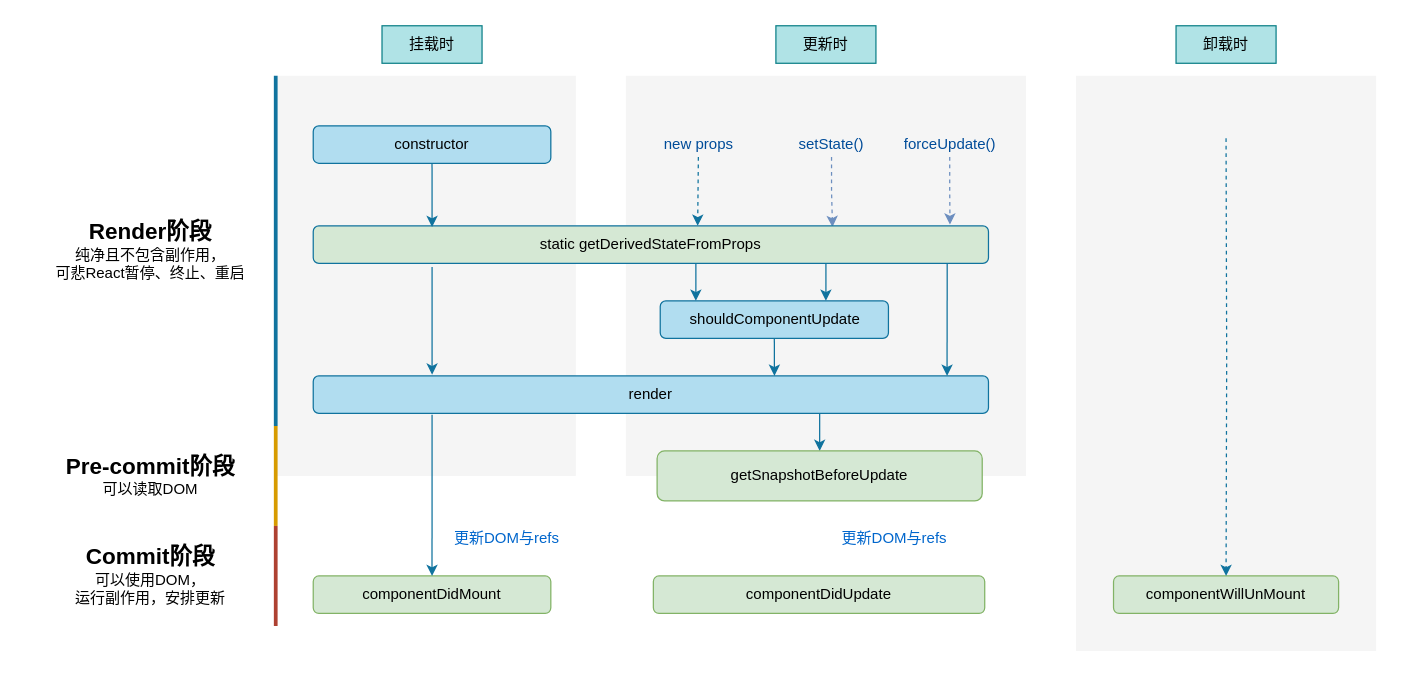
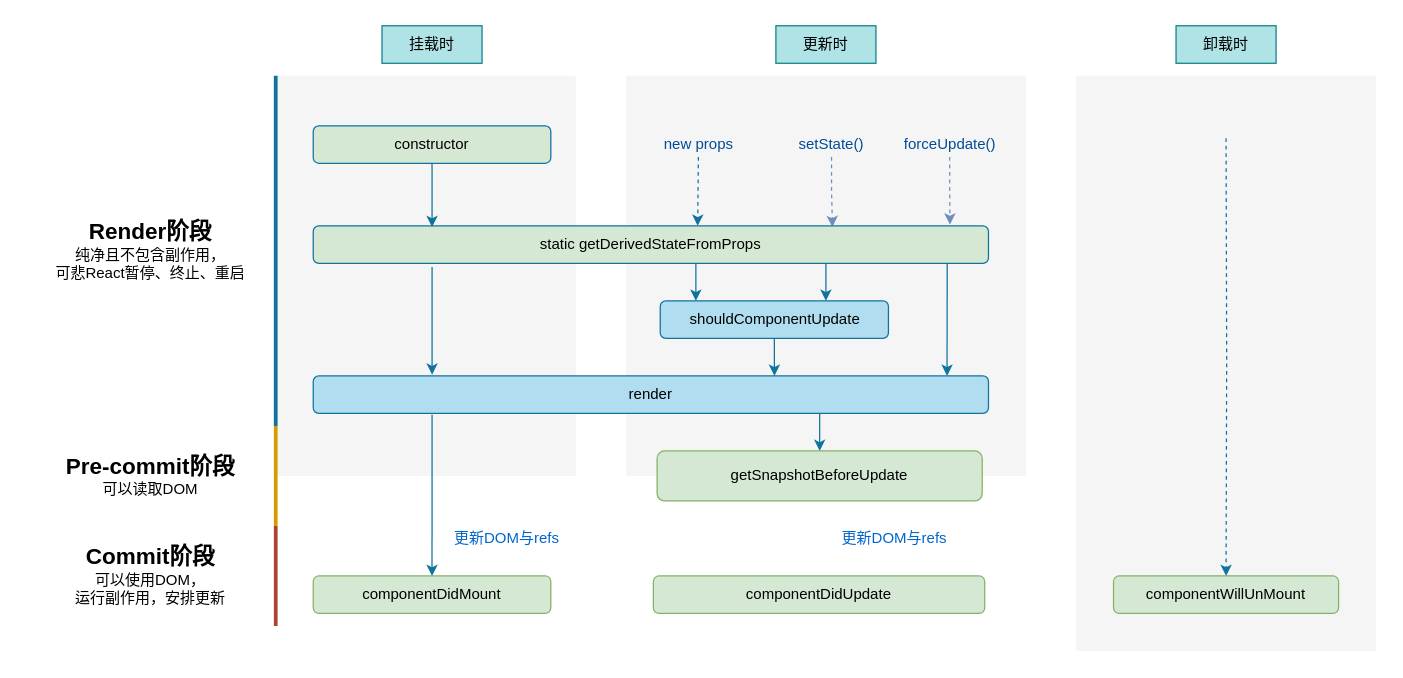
  <mxCell id="0" />
  <mxCell id="1" parent="0" />
  <mxCell id="2" value="" style="rounded=0;whiteSpace=wrap;html=1;fillColor=#f5f5f5;strokeColor=none;fontColor=#333333;dashed=1;dashPattern=1 2;" parent="1" vertex="1"><mxGeometry x="860" y="60" width="240" height="460" as="geometry" /></mxCell>
  <mxCell id="3" value="挂载时" style="text;html=1;strokeColor=#0e8088;fillColor=#b0e3e6;align=center;verticalAlign=middle;whiteSpace=wrap;rounded=0;" parent="1" vertex="1"><mxGeometry x="305" y="20" width="80" height="30" as="geometry" /></mxCell>
  <mxCell id="4" value="" style="rounded=0;whiteSpace=wrap;html=1;fillColor=#f5f5f5;strokeColor=none;fontColor=#333333;dashed=1;dashPattern=1 2;" parent="1" vertex="1"><mxGeometry x="220" y="60" width="240" height="320" as="geometry" /></mxCell>
- <mxCell id="5" value="constructor" style="rounded=1;whiteSpace=wrap;html=1;fillColor=#b1ddf0;strokeColor=#10739e;" parent="1" vertex="1"><mxGeometry x="250" y="100" width="190" height="30" as="geometry" /></mxCell>
+ <mxCell id="5" value="constructor" style="rounded=1;whiteSpace=wrap;html=1;fillColor=#d5e8d4;strokeColor=#10739e;" parent="1" vertex="1"><mxGeometry x="250" y="100" width="190" height="30" as="geometry" /></mxCell>
  <mxCell id="6" value="" style="rounded=0;whiteSpace=wrap;html=1;fillColor=#f5f5f5;strokeColor=none;fontColor=#333333;dashed=1;dashPattern=1 2;" parent="1" vertex="1"><mxGeometry x="500" y="60" width="320" height="320" as="geometry" /></mxCell>
  <mxCell id="7" value="shouldComponentUpdate" style="rounded=1;whiteSpace=wrap;html=1;fillColor=#b1ddf0;strokeColor=#10739e;" parent="1" vertex="1"><mxGeometry x="527.5" y="240" width="182.5" height="30" as="geometry" /></mxCell>
  <mxCell id="8" style="edgeStyle=orthogonalEdgeStyle;rounded=0;orthogonalLoop=1;jettySize=auto;html=1;entryX=0.5;entryY=0;entryDx=0;entryDy=0;fontColor=#004C99;fillColor=#b1ddf0;strokeColor=#10739e;" parent="1" target="14" edge="1"><mxGeometry relative="1" as="geometry"><mxPoint x="658" y="330" as="sourcePoint" /></mxGeometry></mxCell>
  <mxCell id="9" value="componentDidMount" style="rounded=1;whiteSpace=wrap;html=1;fillColor=#d5e8d4;strokeColor=#82b366;" parent="1" vertex="1"><mxGeometry x="250" y="460" width="190" height="30" as="geometry" /></mxCell>
  <mxCell id="10" value="componentDidUpdate" style="rounded=1;whiteSpace=wrap;html=1;fillColor=#d5e8d4;strokeColor=#82b366;" parent="1" vertex="1"><mxGeometry x="522" y="460" width="265" height="30" as="geometry" /></mxCell>
  <mxCell id="11" value="componentWillUnMount" style="rounded=1;whiteSpace=wrap;html=1;fillColor=#d5e8d4;strokeColor=#82b366;" parent="1" vertex="1"><mxGeometry x="890" y="460" width="180" height="30" as="geometry" /></mxCell>
  <mxCell id="12" style="edgeStyle=orthogonalEdgeStyle;rounded=0;orthogonalLoop=1;jettySize=auto;html=1;fillColor=#b1ddf0;strokeColor=#10739e;entryX=0.5;entryY=0;entryDx=0;entryDy=0;exitX=0.176;exitY=1.033;exitDx=0;exitDy=0;exitPerimeter=0;" parent="1" source="13" target="9" edge="1"><mxGeometry relative="1" as="geometry"><mxPoint x="345" y="410" as="targetPoint" /></mxGeometry></mxCell>
  <mxCell id="13" value="render" style="rounded=1;whiteSpace=wrap;html=1;fillColor=#b1ddf0;strokeColor=#10739e;" parent="1" vertex="1"><mxGeometry x="250" y="300" width="540" height="30" as="geometry" /></mxCell>
  <mxCell id="14" value="getSnapshotBeforeUpdate" style="rounded=1;whiteSpace=wrap;html=1;fillColor=#d5e8d4;strokeColor=#82b366;" parent="1" vertex="1"><mxGeometry x="525" y="360" width="260" height="40" as="geometry" /></mxCell>
  <mxCell id="15" value="更新时" style="text;html=1;strokeColor=#0e8088;fillColor=#b0e3e6;align=center;verticalAlign=middle;whiteSpace=wrap;rounded=0;" parent="1" vertex="1"><mxGeometry x="620" y="20" width="80" height="30" as="geometry" /></mxCell>
  <mxCell id="16" value="卸载时" style="text;html=1;strokeColor=#0e8088;fillColor=#b0e3e6;align=center;verticalAlign=middle;whiteSpace=wrap;rounded=0;" parent="1" vertex="1"><mxGeometry x="940" y="20" width="80" height="30" as="geometry" /></mxCell>
  <mxCell id="17" value="new props" style="text;html=1;strokeColor=none;fillColor=none;align=center;verticalAlign=middle;whiteSpace=wrap;rounded=0;fontColor=#004C99;" parent="1" vertex="1"><mxGeometry x="525.5" y="105" width="65" height="20" as="geometry" /></mxCell>
  <mxCell id="18" style="edgeStyle=orthogonalEdgeStyle;rounded=0;orthogonalLoop=1;jettySize=auto;html=1;fontColor=#004C99;fillColor=#b1ddf0;strokeColor=#10739e;dashed=1;" parent="1" target="11" edge="1"><mxGeometry relative="1" as="geometry"><mxPoint x="903" y="142" as="targetPoint" /><mxPoint x="980" y="110" as="sourcePoint" /></mxGeometry></mxCell>
  <mxCell id="19" style="edgeStyle=orthogonalEdgeStyle;rounded=0;orthogonalLoop=1;jettySize=auto;html=1;entryX=0.769;entryY=0.033;entryDx=0;entryDy=0;entryPerimeter=0;dashed=1;fillColor=#dae8fc;strokeColor=#6c8ebf;" edge="1" parent="1" source="20" target="25"><mxGeometry relative="1" as="geometry" /></mxCell>
  <mxCell id="20" value="setState()" style="text;html=1;strokeColor=none;fillColor=none;align=center;verticalAlign=middle;whiteSpace=wrap;rounded=0;fontColor=#004C99;" parent="1" vertex="1"><mxGeometry x="632" y="105" width="65" height="20" as="geometry" /></mxCell>
  <mxCell id="21" style="edgeStyle=orthogonalEdgeStyle;rounded=0;orthogonalLoop=1;jettySize=auto;html=1;entryX=0.943;entryY=-0.033;entryDx=0;entryDy=0;entryPerimeter=0;dashed=1;fillColor=#dae8fc;strokeColor=#6c8ebf;" edge="1" parent="1" source="22" target="25"><mxGeometry relative="1" as="geometry" /></mxCell>
  <mxCell id="22" value="forceUpdate()" style="text;html=1;strokeColor=none;fillColor=none;align=center;verticalAlign=middle;whiteSpace=wrap;rounded=0;fontColor=#004C99;" parent="1" vertex="1"><mxGeometry x="726.5" y="105" width="65" height="20" as="geometry" /></mxCell>
  <mxCell id="23" value="" style="endArrow=classic;html=1;exitX=0.5;exitY=1;exitDx=0;exitDy=0;entryX=0.113;entryY=0;entryDx=0;entryDy=0;entryPerimeter=0;fillColor=#b1ddf0;strokeColor=#10739e;rounded=1;dashed=1;" parent="1" source="17" edge="1"><mxGeometry width="50" height="50" relative="1" as="geometry"><mxPoint x="578.75" y="90" as="sourcePoint" /><mxPoint x="557.445" y="180" as="targetPoint" /></mxGeometry></mxCell>
  <mxCell id="24" style="edgeStyle=orthogonalEdgeStyle;rounded=0;orthogonalLoop=1;jettySize=auto;html=1;entryX=0.176;entryY=-0.033;entryDx=0;entryDy=0;fillColor=#b1ddf0;strokeColor=#10739e;exitX=0.176;exitY=1.1;exitDx=0;exitDy=0;exitPerimeter=0;entryPerimeter=0;" parent="1" source="25" target="13" edge="1"><mxGeometry relative="1" as="geometry" /></mxCell>
  <mxCell id="25" value="static getDerivedStateFromProps" style="rounded=1;whiteSpace=wrap;html=1;fillColor=#d5e8d4;strokeColor=#10739e;" parent="1" vertex="1"><mxGeometry x="250" y="180" width="540" height="30" as="geometry" /></mxCell>
  <mxCell id="26" value="" style="endArrow=classic;html=1;fillColor=#b1ddf0;strokeColor=#10739e;" parent="1" edge="1"><mxGeometry width="50" height="50" relative="1" as="geometry"><mxPoint x="556" y="210" as="sourcePoint" /><mxPoint x="556" y="240" as="targetPoint" /></mxGeometry></mxCell>
  <mxCell id="27" value="" style="endArrow=classic;html=1;exitX=0.5;exitY=1;exitDx=0;exitDy=0;fillColor=#b1ddf0;strokeColor=#10739e;" parent="1" edge="1"><mxGeometry width="50" height="50" relative="1" as="geometry"><mxPoint x="660" y="210" as="sourcePoint" /><mxPoint x="660" y="240" as="targetPoint" /></mxGeometry></mxCell>
  <mxCell id="28" value="" style="endArrow=classic;html=1;entryX=0.875;entryY=0;entryDx=0;entryDy=0;entryPerimeter=0;fillColor=#b1ddf0;strokeColor=#10739e;" parent="1" edge="1"><mxGeometry width="50" height="50" relative="1" as="geometry"><mxPoint x="757" y="210" as="sourcePoint" /><mxPoint x="756.875" y="300" as="targetPoint" /></mxGeometry></mxCell>
  <mxCell id="29" value="" style="endArrow=classic;html=1;exitX=0.5;exitY=1;exitDx=0;exitDy=0;entryX=0.354;entryY=0;entryDx=0;entryDy=0;entryPerimeter=0;fillColor=#b1ddf0;strokeColor=#10739e;" parent="1" source="7" edge="1"><mxGeometry width="50" height="50" relative="1" as="geometry"><mxPoint x="600" y="340" as="sourcePoint" /><mxPoint x="618.81" y="300" as="targetPoint" /></mxGeometry></mxCell>
  <mxCell id="30" value="更新DOM与refs" style="text;html=1;strokeColor=none;fillColor=none;align=center;verticalAlign=middle;whiteSpace=wrap;rounded=0;fontColor=#0066CC;" parent="1" vertex="1"><mxGeometry x="360" y="420" width="90" height="20" as="geometry" /></mxCell>
  <mxCell id="31" value="更新DOM与refs" style="text;html=1;strokeColor=none;fillColor=none;align=center;verticalAlign=middle;whiteSpace=wrap;rounded=0;fontColor=#0066CC;" parent="1" vertex="1"><mxGeometry x="670" y="420" width="90" height="20" as="geometry" /></mxCell>
  <mxCell id="32" value="" style="endArrow=classic;html=1;exitX=0.5;exitY=1;exitDx=0;exitDy=0;entryX=0.176;entryY=0.033;entryDx=0;entryDy=0;entryPerimeter=0;fillColor=#b1ddf0;strokeColor=#10739e;" parent="1" source="5" target="25" edge="1"><mxGeometry width="50" height="50" relative="1" as="geometry"><mxPoint x="430" y="220" as="sourcePoint" /><mxPoint x="480" y="170" as="targetPoint" /></mxGeometry></mxCell>
  <mxCell id="33" value="&lt;font style=&quot;font-size: 18px&quot;&gt;&lt;b&gt;Render阶段&lt;/b&gt;&lt;/font&gt;&lt;br&gt;纯净且不包含副作用，&lt;br&gt;可悲React暂停、终止、重启" style="text;html=1;align=center;verticalAlign=middle;whiteSpace=wrap;rounded=0;strokeColor=none;" vertex="1" parent="1"><mxGeometry x="20" y="60" width="200" height="280" as="geometry" /></mxCell>
  <mxCell id="34" value="&lt;font style=&quot;font-size: 18px&quot;&gt;&lt;b&gt;Pre-commit阶段&lt;/b&gt;&lt;/font&gt;&lt;br&gt;可以读取DOM" style="text;html=1;strokeColor=none;fillColor=none;align=center;verticalAlign=middle;whiteSpace=wrap;rounded=0;" vertex="1" parent="1"><mxGeometry x="20" y="340" width="200" height="80" as="geometry" /></mxCell>
  <mxCell id="35" value="&lt;font style=&quot;font-size: 18px&quot;&gt;&lt;b&gt;Commit阶段&lt;/b&gt;&lt;/font&gt;&lt;br&gt;可以使用DOM，&lt;br&gt;运行副作用，安排更新" style="text;html=1;strokeColor=none;fillColor=none;align=center;verticalAlign=middle;whiteSpace=wrap;rounded=0;" vertex="1" parent="1"><mxGeometry x="20" y="420" width="200" height="80" as="geometry" /></mxCell>
  <mxCell id="36" value="" style="endArrow=none;html=1;exitX=1;exitY=0;exitDx=0;exitDy=0;fillColor=#ffe6cc;strokeColor=#d79b00;strokeWidth=3;" edge="1" parent="1" source="34"><mxGeometry width="50" height="50" relative="1" as="geometry"><mxPoint x="-50" y="350" as="sourcePoint" /><mxPoint x="220" y="420" as="targetPoint" /></mxGeometry></mxCell>
  <mxCell id="37" value="" style="endArrow=none;html=1;strokeWidth=3;fillColor=#fad9d5;strokeColor=#ae4132;exitX=1;exitY=1;exitDx=0;exitDy=0;" edge="1" parent="1" source="35"><mxGeometry width="50" height="50" relative="1" as="geometry"><mxPoint x="19" y="420" as="sourcePoint" /><mxPoint x="220" y="420" as="targetPoint" /></mxGeometry></mxCell>
  <mxCell id="38" value="" style="endArrow=none;html=1;strokeWidth=3;fillColor=#b1ddf0;strokeColor=#10739e;exitX=1;exitY=1;exitDx=0;exitDy=0;entryX=1;entryY=0;entryDx=0;entryDy=0;" edge="1" parent="1" source="33" target="33"><mxGeometry width="50" height="50" relative="1" as="geometry"><mxPoint x="39" y="440" as="sourcePoint" /><mxPoint x="240" y="440" as="targetPoint" /></mxGeometry></mxCell>
